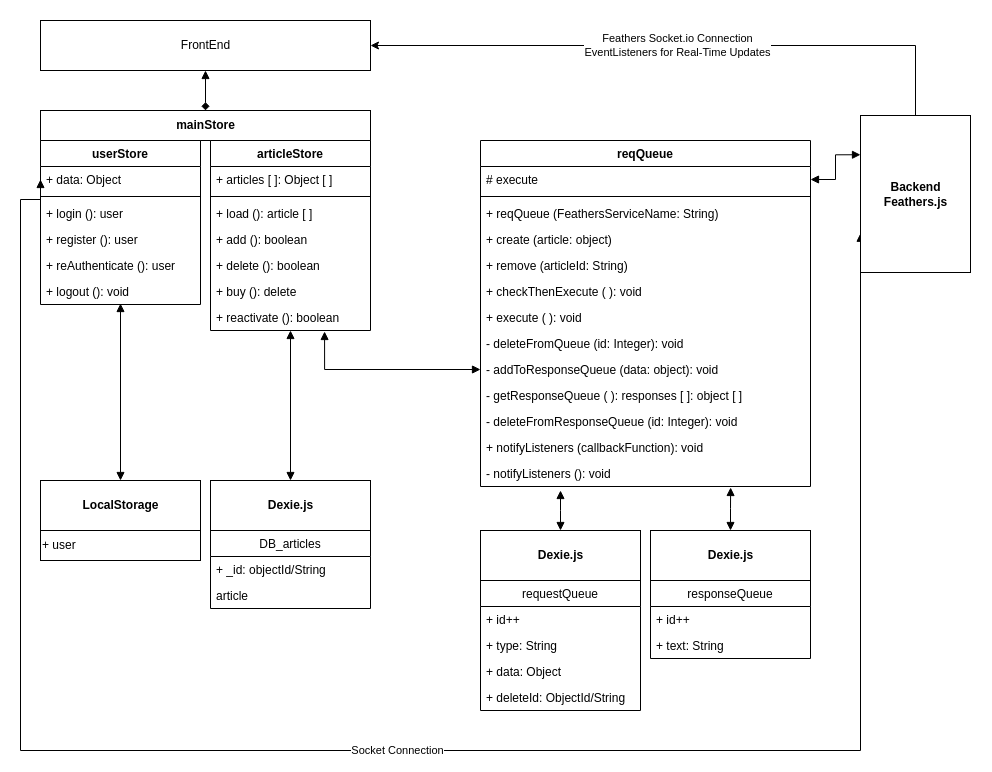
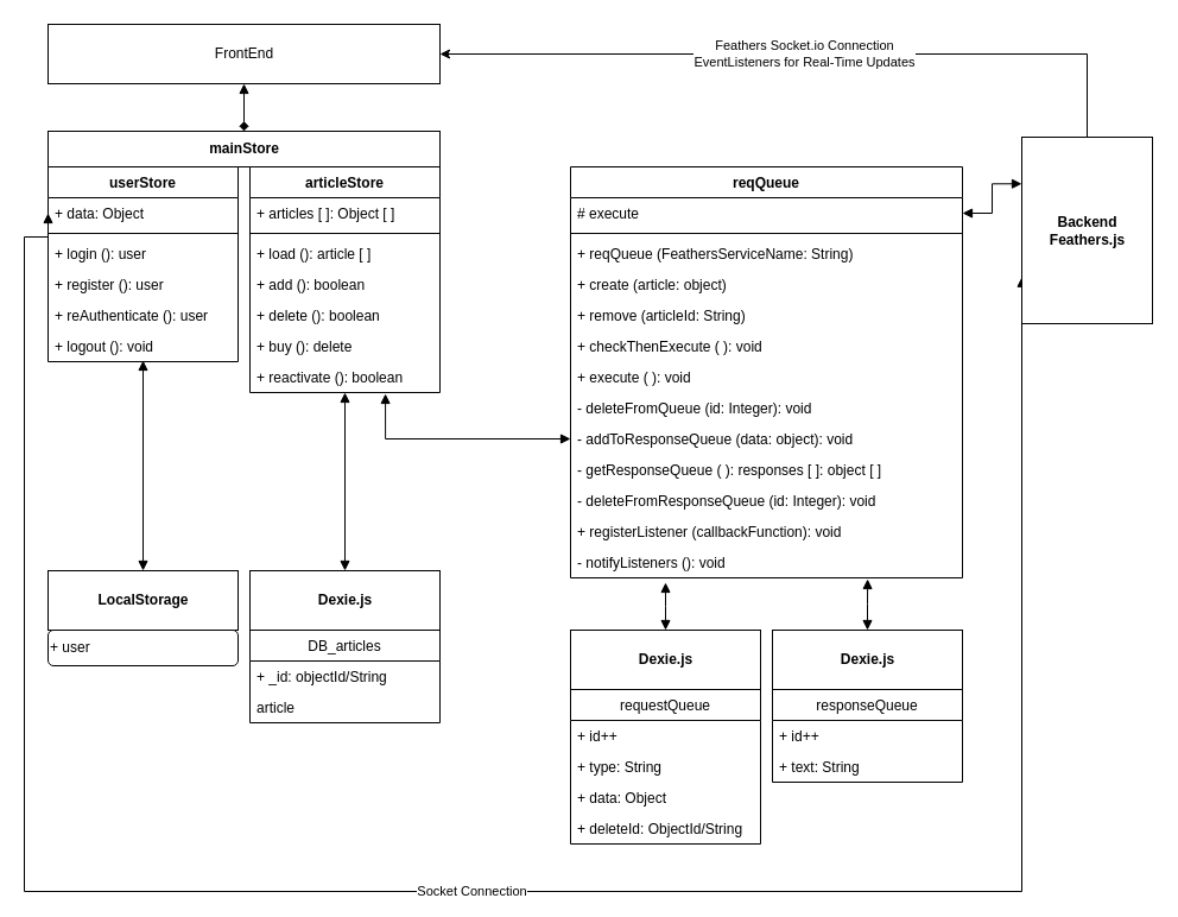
  <mxCell id="0" />
  <mxCell id="1" parent="0" />
  <mxCell id="2" style="edgeStyle=orthogonalEdgeStyle;rounded=0;orthogonalLoop=1;jettySize=auto;html=1;exitX=0.5;exitY=1;exitDx=0;exitDy=0;entryX=0.5;entryY=0;entryDx=0;entryDy=0;startArrow=block;startFill=1;endArrow=diamond;endFill=1;" edge="1" parent="1" source="3" target="4"><mxGeometry relative="1" as="geometry" /></mxCell>
  <mxCell id="3" value="FrontEnd" style="html=1;" vertex="1" parent="1"><mxGeometry x="40" y="20" width="330" height="50" as="geometry" /></mxCell>
  <mxCell id="4" value="&lt;b&gt;mainStore&lt;/b&gt;" style="html=1;" vertex="1" parent="1"><mxGeometry x="40" y="110" width="330" height="30" as="geometry" /></mxCell>
  <mxCell id="5" value="Feathers Socket.io Connection&lt;br&gt;EventListeners for Real-Time Updates" style="edgeStyle=orthogonalEdgeStyle;rounded=0;orthogonalLoop=1;jettySize=auto;html=1;exitX=0.5;exitY=0;exitDx=0;exitDy=0;entryX=1;entryY=0.5;entryDx=0;entryDy=0;" edge="1" parent="1" source="7" target="3"><mxGeometry relative="1" as="geometry" /></mxCell>
  <mxCell id="6" value="Socket Connection" style="edgeStyle=orthogonalEdgeStyle;rounded=0;orthogonalLoop=1;jettySize=auto;html=1;exitX=0;exitY=0.75;exitDx=0;exitDy=0;startArrow=block;startFill=1;endArrow=block;endFill=1;entryX=0;entryY=0.5;entryDx=0;entryDy=0;" edge="1" parent="1" source="7" target="34"><mxGeometry x="0.006" relative="1" as="geometry"><mxPoint x="120" y="110" as="targetPoint" /><Array as="points"><mxPoint x="860" y="258" /><mxPoint x="860" y="750" /><mxPoint x="20" y="750" /><mxPoint x="20" y="199" /><mxPoint x="40" y="199" /></Array><mxPoint as="offset" /></mxGeometry></mxCell>
  <mxCell id="7" value="Backend&lt;br&gt;Feathers.js" style="html=1;fontStyle=1" vertex="1" parent="1"><mxGeometry x="860" y="115" width="110" height="157" as="geometry" /></mxCell>
  <mxCell id="8" style="edgeStyle=orthogonalEdgeStyle;rounded=0;orthogonalLoop=1;jettySize=auto;html=1;exitX=0.5;exitY=0;exitDx=0;exitDy=0;entryX=0.5;entryY=1;entryDx=0;entryDy=0;entryPerimeter=0;startArrow=block;startFill=1;endArrow=block;endFill=1;" edge="1" parent="1" source="9" target="47"><mxGeometry relative="1" as="geometry" /></mxCell>
  <mxCell id="9" value="Dexie.js" style="html=1;fontStyle=1" vertex="1" parent="1"><mxGeometry x="210" y="480" width="160" height="50" as="geometry" /></mxCell>
  <mxCell id="10" style="edgeStyle=orthogonalEdgeStyle;rounded=0;orthogonalLoop=1;jettySize=auto;html=1;exitX=0.5;exitY=0;exitDx=0;exitDy=0;entryX=0.5;entryY=0.962;entryDx=0;entryDy=0;entryPerimeter=0;startArrow=block;startFill=1;endArrow=block;endFill=1;" edge="1" parent="1" source="11" target="39"><mxGeometry relative="1" as="geometry" /></mxCell>
  <mxCell id="11" value="LocalStorage" style="html=1;fontStyle=1" vertex="1" parent="1"><mxGeometry x="40" y="480" width="160" height="50" as="geometry" /></mxCell>
- <mxCell id="12" value="+ user" style="html=1;align=left;" vertex="1" parent="1"><mxGeometry x="40" y="530" width="160" height="30" as="geometry" /></mxCell>
+ <mxCell id="12" value="+ user" style="html=1;align=left;rounded=1;" vertex="1" parent="1"><mxGeometry x="40" y="530" width="160" height="30" as="geometry" /></mxCell>
  <mxCell id="13" style="edgeStyle=orthogonalEdgeStyle;rounded=0;orthogonalLoop=1;jettySize=auto;html=1;exitX=0.5;exitY=0;exitDx=0;exitDy=0;startArrow=block;startFill=1;endArrow=block;endFill=1;" edge="1" parent="1" source="14"><mxGeometry relative="1" as="geometry"><mxPoint x="560" y="490" as="targetPoint" /></mxGeometry></mxCell>
  <mxCell id="14" value="Dexie.js" style="html=1;fontStyle=1" vertex="1" parent="1"><mxGeometry x="480" y="530" width="160" height="50" as="geometry" /></mxCell>
  <mxCell id="15" style="edgeStyle=orthogonalEdgeStyle;rounded=0;orthogonalLoop=1;jettySize=auto;html=1;exitX=0.5;exitY=0;exitDx=0;exitDy=0;entryX=0.758;entryY=1.038;entryDx=0;entryDy=0;entryPerimeter=0;startArrow=block;startFill=1;endArrow=block;endFill=1;" edge="1" parent="1" source="16" target="32"><mxGeometry relative="1" as="geometry" /></mxCell>
  <mxCell id="16" value="Dexie.js" style="html=1;fontStyle=1" vertex="1" parent="1"><mxGeometry x="650" y="530" width="160" height="50" as="geometry" /></mxCell>
  <mxCell id="17" style="edgeStyle=orthogonalEdgeStyle;rounded=0;orthogonalLoop=1;jettySize=auto;html=1;exitX=0;exitY=0.5;exitDx=0;exitDy=0;entryX=0.713;entryY=1.038;entryDx=0;entryDy=0;entryPerimeter=0;startArrow=block;startFill=1;endArrow=block;endFill=1;" edge="1" parent="1" source="28" target="47"><mxGeometry relative="1" as="geometry" /></mxCell>
  <mxCell id="18" style="edgeStyle=orthogonalEdgeStyle;rounded=0;orthogonalLoop=1;jettySize=auto;html=1;exitX=1;exitY=0.5;exitDx=0;exitDy=0;entryX=0;entryY=0.25;entryDx=0;entryDy=0;startArrow=block;startFill=1;endArrow=block;endFill=1;" edge="1" parent="1" source="20" target="7"><mxGeometry relative="1" as="geometry" /></mxCell>
  <mxCell id="19" value="reqQueue" style="swimlane;fontStyle=1;align=center;verticalAlign=top;childLayout=stackLayout;horizontal=1;startSize=26;horizontalStack=0;resizeParent=1;resizeParentMax=0;resizeLast=0;collapsible=1;marginBottom=0;" vertex="1" parent="1"><mxGeometry x="480" y="140" width="330" height="346" as="geometry" /></mxCell>
  <mxCell id="20" value="# execute" style="text;strokeColor=none;fillColor=none;align=left;verticalAlign=top;spacingLeft=4;spacingRight=4;overflow=hidden;rotatable=0;points=[[0,0.5],[1,0.5]];portConstraint=eastwest;" vertex="1" parent="19"><mxGeometry y="26" width="330" height="26" as="geometry" /></mxCell>
  <mxCell id="21" value="" style="line;strokeWidth=1;fillColor=none;align=left;verticalAlign=middle;spacingTop=-1;spacingLeft=3;spacingRight=3;rotatable=0;labelPosition=right;points=[];portConstraint=eastwest;" vertex="1" parent="19"><mxGeometry y="52" width="330" height="8" as="geometry" /></mxCell>
  <mxCell id="22" value="+ reqQueue (FeathersServiceName: String)" style="text;strokeColor=none;fillColor=none;align=left;verticalAlign=top;spacingLeft=4;spacingRight=4;overflow=hidden;rotatable=0;points=[[0,0.5],[1,0.5]];portConstraint=eastwest;" vertex="1" parent="19"><mxGeometry y="60" width="330" height="26" as="geometry" /></mxCell>
  <mxCell id="23" value="+ create (article: object)" style="text;strokeColor=none;fillColor=none;align=left;verticalAlign=top;spacingLeft=4;spacingRight=4;overflow=hidden;rotatable=0;points=[[0,0.5],[1,0.5]];portConstraint=eastwest;" vertex="1" parent="19"><mxGeometry y="86" width="330" height="26" as="geometry" /></mxCell>
  <mxCell id="24" value="+ remove (articleId: String)" style="text;strokeColor=none;fillColor=none;align=left;verticalAlign=top;spacingLeft=4;spacingRight=4;overflow=hidden;rotatable=0;points=[[0,0.5],[1,0.5]];portConstraint=eastwest;" vertex="1" parent="19"><mxGeometry y="112" width="330" height="26" as="geometry" /></mxCell>
  <mxCell id="25" value="+ checkThenExecute ( ): void" style="text;strokeColor=none;fillColor=none;align=left;verticalAlign=top;spacingLeft=4;spacingRight=4;overflow=hidden;rotatable=0;points=[[0,0.5],[1,0.5]];portConstraint=eastwest;" vertex="1" parent="19"><mxGeometry y="138" width="330" height="26" as="geometry" /></mxCell>
  <mxCell id="26" value="+ execute ( ): void" style="text;strokeColor=none;fillColor=none;align=left;verticalAlign=top;spacingLeft=4;spacingRight=4;overflow=hidden;rotatable=0;points=[[0,0.5],[1,0.5]];portConstraint=eastwest;" vertex="1" parent="19"><mxGeometry y="164" width="330" height="26" as="geometry" /></mxCell>
  <mxCell id="27" value="- deleteFromQueue (id: Integer): void" style="text;strokeColor=none;fillColor=none;align=left;verticalAlign=top;spacingLeft=4;spacingRight=4;overflow=hidden;rotatable=0;points=[[0,0.5],[1,0.5]];portConstraint=eastwest;" vertex="1" parent="19"><mxGeometry y="190" width="330" height="26" as="geometry" /></mxCell>
  <mxCell id="28" value="- addToResponseQueue (data: object): void" style="text;strokeColor=none;fillColor=none;align=left;verticalAlign=top;spacingLeft=4;spacingRight=4;overflow=hidden;rotatable=0;points=[[0,0.5],[1,0.5]];portConstraint=eastwest;" vertex="1" parent="19"><mxGeometry y="216" width="330" height="26" as="geometry" /></mxCell>
  <mxCell id="29" value="- getResponseQueue ( ): responses [ ]: object [ ]" style="text;strokeColor=none;fillColor=none;align=left;verticalAlign=top;spacingLeft=4;spacingRight=4;overflow=hidden;rotatable=0;points=[[0,0.5],[1,0.5]];portConstraint=eastwest;" vertex="1" parent="19"><mxGeometry y="242" width="330" height="26" as="geometry" /></mxCell>
  <mxCell id="30" value="- deleteFromResponseQueue (id: Integer): void" style="text;strokeColor=none;fillColor=none;align=left;verticalAlign=top;spacingLeft=4;spacingRight=4;overflow=hidden;rotatable=0;points=[[0,0.5],[1,0.5]];portConstraint=eastwest;" vertex="1" parent="19"><mxGeometry y="268" width="330" height="26" as="geometry" /></mxCell>
- <mxCell id="31" value="+ notifyListeners (callbackFunction): void" style="text;strokeColor=none;fillColor=none;align=left;verticalAlign=top;spacingLeft=4;spacingRight=4;overflow=hidden;rotatable=0;points=[[0,0.5],[1,0.5]];portConstraint=eastwest;" vertex="1" parent="19"><mxGeometry y="294" width="330" height="26" as="geometry" /></mxCell>
+ <mxCell id="31" value="+ registerListener (callbackFunction): void" style="text;strokeColor=none;fillColor=none;align=left;verticalAlign=top;spacingLeft=4;spacingRight=4;overflow=hidden;rotatable=0;points=[[0,0.5],[1,0.5]];portConstraint=eastwest;" vertex="1" parent="19"><mxGeometry y="294" width="330" height="26" as="geometry" /></mxCell>
  <mxCell id="32" value="- notifyListeners (): void" style="text;strokeColor=none;fillColor=none;align=left;verticalAlign=top;spacingLeft=4;spacingRight=4;overflow=hidden;rotatable=0;points=[[0,0.5],[1,0.5]];portConstraint=eastwest;" vertex="1" parent="19"><mxGeometry y="320" width="330" height="26" as="geometry" /></mxCell>
  <mxCell id="33" value="userStore" style="swimlane;fontStyle=1;align=center;verticalAlign=top;childLayout=stackLayout;horizontal=1;startSize=26;horizontalStack=0;resizeParent=1;resizeParentMax=0;resizeLast=0;collapsible=1;marginBottom=0;" vertex="1" parent="1"><mxGeometry x="40" y="140" width="160" height="164" as="geometry" /></mxCell>
  <mxCell id="34" value="+ data: Object" style="text;strokeColor=none;fillColor=none;align=left;verticalAlign=top;spacingLeft=4;spacingRight=4;overflow=hidden;rotatable=0;points=[[0,0.5],[1,0.5]];portConstraint=eastwest;" vertex="1" parent="33"><mxGeometry y="26" width="160" height="26" as="geometry" /></mxCell>
  <mxCell id="35" value="" style="line;strokeWidth=1;fillColor=none;align=left;verticalAlign=middle;spacingTop=-1;spacingLeft=3;spacingRight=3;rotatable=0;labelPosition=right;points=[];portConstraint=eastwest;" vertex="1" parent="33"><mxGeometry y="52" width="160" height="8" as="geometry" /></mxCell>
  <mxCell id="36" value="+ login (): user" style="text;strokeColor=none;fillColor=none;align=left;verticalAlign=top;spacingLeft=4;spacingRight=4;overflow=hidden;rotatable=0;points=[[0,0.5],[1,0.5]];portConstraint=eastwest;" vertex="1" parent="33"><mxGeometry y="60" width="160" height="26" as="geometry" /></mxCell>
  <mxCell id="37" value="+ register (): user" style="text;strokeColor=none;fillColor=none;align=left;verticalAlign=top;spacingLeft=4;spacingRight=4;overflow=hidden;rotatable=0;points=[[0,0.5],[1,0.5]];portConstraint=eastwest;" vertex="1" parent="33"><mxGeometry y="86" width="160" height="26" as="geometry" /></mxCell>
  <mxCell id="38" value="+ reAuthenticate (): user" style="text;strokeColor=none;fillColor=none;align=left;verticalAlign=top;spacingLeft=4;spacingRight=4;overflow=hidden;rotatable=0;points=[[0,0.5],[1,0.5]];portConstraint=eastwest;" vertex="1" parent="33"><mxGeometry y="112" width="160" height="26" as="geometry" /></mxCell>
  <mxCell id="39" value="+ logout (): void" style="text;strokeColor=none;fillColor=none;align=left;verticalAlign=top;spacingLeft=4;spacingRight=4;overflow=hidden;rotatable=0;points=[[0,0.5],[1,0.5]];portConstraint=eastwest;" vertex="1" parent="33"><mxGeometry y="138" width="160" height="26" as="geometry" /></mxCell>
  <mxCell id="40" value="articleStore" style="swimlane;fontStyle=1;align=center;verticalAlign=top;childLayout=stackLayout;horizontal=1;startSize=26;horizontalStack=0;resizeParent=1;resizeParentMax=0;resizeLast=0;collapsible=1;marginBottom=0;" vertex="1" parent="1"><mxGeometry x="210" y="140" width="160" height="190" as="geometry" /></mxCell>
  <mxCell id="41" value="+ articles [ ]: Object [ ]" style="text;strokeColor=none;fillColor=none;align=left;verticalAlign=top;spacingLeft=4;spacingRight=4;overflow=hidden;rotatable=0;points=[[0,0.5],[1,0.5]];portConstraint=eastwest;" vertex="1" parent="40"><mxGeometry y="26" width="160" height="26" as="geometry" /></mxCell>
  <mxCell id="42" value="" style="line;strokeWidth=1;fillColor=none;align=left;verticalAlign=middle;spacingTop=-1;spacingLeft=3;spacingRight=3;rotatable=0;labelPosition=right;points=[];portConstraint=eastwest;" vertex="1" parent="40"><mxGeometry y="52" width="160" height="8" as="geometry" /></mxCell>
  <mxCell id="43" value="+ load (): article [ ]" style="text;strokeColor=none;fillColor=none;align=left;verticalAlign=top;spacingLeft=4;spacingRight=4;overflow=hidden;rotatable=0;points=[[0,0.5],[1,0.5]];portConstraint=eastwest;" vertex="1" parent="40"><mxGeometry y="60" width="160" height="26" as="geometry" /></mxCell>
  <mxCell id="44" value="+ add (): boolean" style="text;strokeColor=none;fillColor=none;align=left;verticalAlign=top;spacingLeft=4;spacingRight=4;overflow=hidden;rotatable=0;points=[[0,0.5],[1,0.5]];portConstraint=eastwest;" vertex="1" parent="40"><mxGeometry y="86" width="160" height="26" as="geometry" /></mxCell>
  <mxCell id="45" value="+ delete (): boolean" style="text;strokeColor=none;fillColor=none;align=left;verticalAlign=top;spacingLeft=4;spacingRight=4;overflow=hidden;rotatable=0;points=[[0,0.5],[1,0.5]];portConstraint=eastwest;" vertex="1" parent="40"><mxGeometry y="112" width="160" height="26" as="geometry" /></mxCell>
  <mxCell id="46" value="+ buy (): delete" style="text;strokeColor=none;fillColor=none;align=left;verticalAlign=top;spacingLeft=4;spacingRight=4;overflow=hidden;rotatable=0;points=[[0,0.5],[1,0.5]];portConstraint=eastwest;" vertex="1" parent="40"><mxGeometry y="138" width="160" height="26" as="geometry" /></mxCell>
  <mxCell id="47" value="+ reactivate (): boolean" style="text;strokeColor=none;fillColor=none;align=left;verticalAlign=top;spacingLeft=4;spacingRight=4;overflow=hidden;rotatable=0;points=[[0,0.5],[1,0.5]];portConstraint=eastwest;" vertex="1" parent="40"><mxGeometry y="164" width="160" height="26" as="geometry" /></mxCell>
  <mxCell id="48" value="DB_articles" style="swimlane;fontStyle=0;childLayout=stackLayout;horizontal=1;startSize=26;fillColor=none;horizontalStack=0;resizeParent=1;resizeParentMax=0;resizeLast=0;collapsible=1;marginBottom=0;" vertex="1" parent="1"><mxGeometry x="210" y="530" width="160" height="78" as="geometry" /></mxCell>
  <mxCell id="49" value="+ _id: objectId/String" style="text;strokeColor=none;fillColor=none;align=left;verticalAlign=top;spacingLeft=4;spacingRight=4;overflow=hidden;rotatable=0;points=[[0,0.5],[1,0.5]];portConstraint=eastwest;" vertex="1" parent="48"><mxGeometry y="26" width="160" height="26" as="geometry" /></mxCell>
  <mxCell id="50" value="article" style="text;strokeColor=none;fillColor=none;align=left;verticalAlign=top;spacingLeft=4;spacingRight=4;overflow=hidden;rotatable=0;points=[[0,0.5],[1,0.5]];portConstraint=eastwest;" vertex="1" parent="48"><mxGeometry y="52" width="160" height="26" as="geometry" /></mxCell>
  <mxCell id="51" value="requestQueue" style="swimlane;fontStyle=0;childLayout=stackLayout;horizontal=1;startSize=26;fillColor=none;horizontalStack=0;resizeParent=1;resizeParentMax=0;resizeLast=0;collapsible=1;marginBottom=0;" vertex="1" parent="1"><mxGeometry x="480" y="580" width="160" height="130" as="geometry" /></mxCell>
  <mxCell id="52" value="+ id++" style="text;strokeColor=none;fillColor=none;align=left;verticalAlign=top;spacingLeft=4;spacingRight=4;overflow=hidden;rotatable=0;points=[[0,0.5],[1,0.5]];portConstraint=eastwest;" vertex="1" parent="51"><mxGeometry y="26" width="160" height="26" as="geometry" /></mxCell>
  <mxCell id="53" value="+ type: String" style="text;strokeColor=none;fillColor=none;align=left;verticalAlign=top;spacingLeft=4;spacingRight=4;overflow=hidden;rotatable=0;points=[[0,0.5],[1,0.5]];portConstraint=eastwest;" vertex="1" parent="51"><mxGeometry y="52" width="160" height="26" as="geometry" /></mxCell>
  <mxCell id="54" value="+ data: Object" style="text;strokeColor=none;fillColor=none;align=left;verticalAlign=top;spacingLeft=4;spacingRight=4;overflow=hidden;rotatable=0;points=[[0,0.5],[1,0.5]];portConstraint=eastwest;" vertex="1" parent="51"><mxGeometry y="78" width="160" height="26" as="geometry" /></mxCell>
  <mxCell id="55" value="+ deleteId: ObjectId/String" style="text;strokeColor=none;fillColor=none;align=left;verticalAlign=top;spacingLeft=4;spacingRight=4;overflow=hidden;rotatable=0;points=[[0,0.5],[1,0.5]];portConstraint=eastwest;" vertex="1" parent="51"><mxGeometry y="104" width="160" height="26" as="geometry" /></mxCell>
  <mxCell id="56" value="responseQueue" style="swimlane;fontStyle=0;childLayout=stackLayout;horizontal=1;startSize=26;fillColor=none;horizontalStack=0;resizeParent=1;resizeParentMax=0;resizeLast=0;collapsible=1;marginBottom=0;" vertex="1" parent="1"><mxGeometry x="650" y="580" width="160" height="78" as="geometry" /></mxCell>
  <mxCell id="57" value="+ id++" style="text;strokeColor=none;fillColor=none;align=left;verticalAlign=top;spacingLeft=4;spacingRight=4;overflow=hidden;rotatable=0;points=[[0,0.5],[1,0.5]];portConstraint=eastwest;" vertex="1" parent="56"><mxGeometry y="26" width="160" height="26" as="geometry" /></mxCell>
  <mxCell id="58" value="+ text: String" style="text;strokeColor=none;fillColor=none;align=left;verticalAlign=top;spacingLeft=4;spacingRight=4;overflow=hidden;rotatable=0;points=[[0,0.5],[1,0.5]];portConstraint=eastwest;" vertex="1" parent="56"><mxGeometry y="52" width="160" height="26" as="geometry" /></mxCell>
